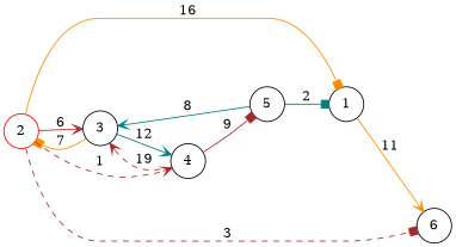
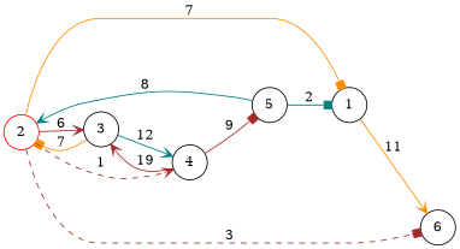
  digraph {
    rankdir=LR
    node [color=black shape=circle]
    edge [arrowhead=vee color=brown style=solid]
    n1 [label=1]
    n2 [label=6]
    n3 [label=5]
    n4 [label=3]
    n5 [color=red label=2]
    n6 [label=4]
    n1 -> n2 [color=darkorange label=11]
    n3 -> n1 [arrowhead=box color=teal label=2]
-   n3 -> n4 [color=teal label=8]
+   n3 -> n5 [color=teal label=8]
    n4 -> n5 [arrowhead=box color=darkorange label=7]
    n4 -> n6 [color=teal label=12]
-   n5 -> n1 [arrowhead=box color=darkorange label=16]
+   n5 -> n1 [arrowhead=box color=darkorange label=7]
    n5 -> n2 [arrowhead=box label=3 style=dashed]
    n5 -> n4 [label=6]
    n5 -> n6 [label=1 style=dashed]
    n6 -> n3 [arrowhead=box label=9]
-   n6 -> n4 [label=19 style=dashed]
+   n6 -> n4 [label=19]
  }
